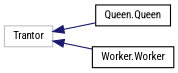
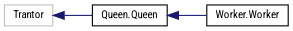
  digraph {
    fontname="Roboto Condensed"
    rankdir=LR
    node [color=black fillcolor=white fontname="Roboto Condensed" fontsize=10 shape=record style=filled]
    edge [color=midnightblue dir=back fontname="Roboto Condensed" fontsize=10 labelfontname=Helvetica labelfontsize=10 style=solid]
    n1 [color=grey75 height=0.2 label=Trantor width=0.4]
    n2 [height=0.2 label="Queen.Queen" width=0.4]
    n3 [height=0.2 label="Worker.Worker" width=0.4]
    n1 -> n2
-   n1 -> n3
+   n2 -> n3
  }
